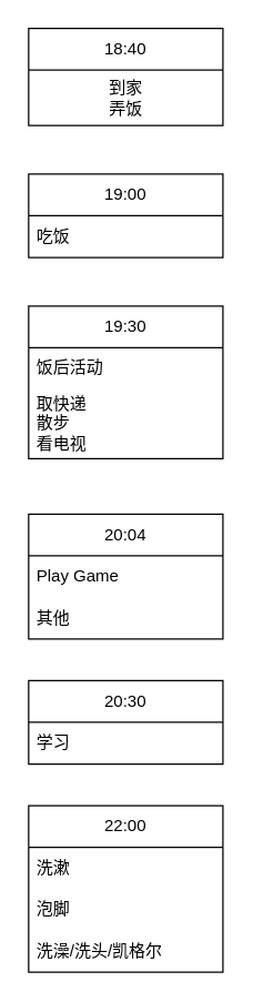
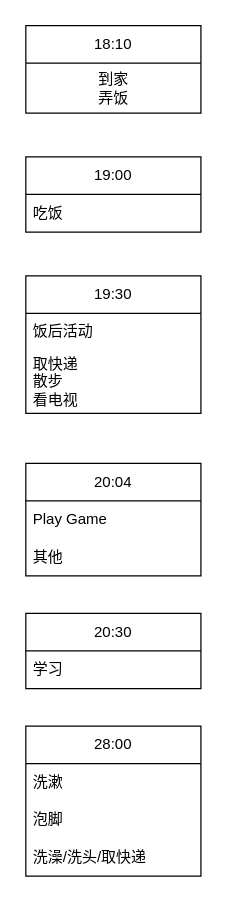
  <mxCell id="0" />
  <mxCell id="1" parent="0" />
- <mxCell id="2" value="18:40" style="swimlane;fontStyle=0;childLayout=stackLayout;horizontal=1;startSize=30;horizontalStack=0;resizeParent=1;resizeParentMax=0;resizeLast=0;collapsible=1;marginBottom=0;whiteSpace=wrap;html=1;" vertex="1" parent="1"><mxGeometry x="20" y="20" width="140" height="70" as="geometry" /></mxCell>
+ <mxCell id="2" value="18:10" style="swimlane;fontStyle=0;childLayout=stackLayout;horizontal=1;startSize=30;horizontalStack=0;resizeParent=1;resizeParentMax=0;resizeLast=0;collapsible=1;marginBottom=0;whiteSpace=wrap;html=1;" vertex="1" parent="1"><mxGeometry x="20" y="20" width="140" height="70" as="geometry" /></mxCell>
  <mxCell id="3" value="到家&lt;br&gt;弄饭" style="text;html=1;align=center;verticalAlign=middle;resizable=0;points=[];autosize=1;strokeColor=none;fillColor=none;" vertex="1" parent="2"><mxGeometry y="30" width="140" height="40" as="geometry" /></mxCell>
  <mxCell id="4" value="19:00" style="swimlane;fontStyle=0;childLayout=stackLayout;horizontal=1;startSize=30;horizontalStack=0;resizeParent=1;resizeParentMax=0;resizeLast=0;collapsible=1;marginBottom=0;whiteSpace=wrap;html=1;" vertex="1" parent="1"><mxGeometry x="20" y="125" width="140" height="60" as="geometry" /></mxCell>
  <mxCell id="5" value="吃饭" style="text;strokeColor=none;fillColor=none;align=left;verticalAlign=middle;spacingLeft=4;spacingRight=4;overflow=hidden;points=[[0,0.5],[1,0.5]];portConstraint=eastwest;rotatable=0;whiteSpace=wrap;html=1;" vertex="1" parent="4"><mxGeometry y="30" width="140" height="30" as="geometry" /></mxCell>
  <mxCell id="6" value="19:30" style="swimlane;fontStyle=0;childLayout=stackLayout;horizontal=1;startSize=30;horizontalStack=0;resizeParent=1;resizeParentMax=0;resizeLast=0;collapsible=1;marginBottom=0;whiteSpace=wrap;html=1;" vertex="1" parent="1"><mxGeometry x="20" y="220" width="140" height="110" as="geometry" /></mxCell>
  <mxCell id="7" value="饭后活动" style="text;strokeColor=none;fillColor=none;align=left;verticalAlign=middle;spacingLeft=4;spacingRight=4;overflow=hidden;points=[[0,0.5],[1,0.5]];portConstraint=eastwest;rotatable=0;whiteSpace=wrap;html=1;" vertex="1" parent="6"><mxGeometry y="30" width="140" height="30" as="geometry" /></mxCell>
  <mxCell id="8" value="取快递&lt;br&gt;散步&lt;br&gt;看电视" style="text;strokeColor=none;fillColor=none;align=left;verticalAlign=middle;spacingLeft=4;spacingRight=4;overflow=hidden;points=[[0,0.5],[1,0.5]];portConstraint=eastwest;rotatable=0;whiteSpace=wrap;html=1;" vertex="1" parent="6"><mxGeometry y="60" width="140" height="50" as="geometry" /></mxCell>
  <mxCell id="9" value="20:04" style="swimlane;fontStyle=0;childLayout=stackLayout;horizontal=1;startSize=30;horizontalStack=0;resizeParent=1;resizeParentMax=0;resizeLast=0;collapsible=1;marginBottom=0;whiteSpace=wrap;html=1;" vertex="1" parent="1"><mxGeometry x="20" y="370" width="140" height="90" as="geometry" /></mxCell>
  <mxCell id="10" value="Play Game" style="text;strokeColor=none;fillColor=none;align=left;verticalAlign=middle;spacingLeft=4;spacingRight=4;overflow=hidden;points=[[0,0.5],[1,0.5]];portConstraint=eastwest;rotatable=0;whiteSpace=wrap;html=1;" vertex="1" parent="9"><mxGeometry y="30" width="140" height="30" as="geometry" /></mxCell>
  <mxCell id="11" value="其他" style="text;strokeColor=none;fillColor=none;align=left;verticalAlign=middle;spacingLeft=4;spacingRight=4;overflow=hidden;points=[[0,0.5],[1,0.5]];portConstraint=eastwest;rotatable=0;whiteSpace=wrap;html=1;" vertex="1" parent="9"><mxGeometry y="60" width="140" height="30" as="geometry" /></mxCell>
  <mxCell id="12" value="20:30" style="swimlane;fontStyle=0;childLayout=stackLayout;horizontal=1;startSize=30;horizontalStack=0;resizeParent=1;resizeParentMax=0;resizeLast=0;collapsible=1;marginBottom=0;whiteSpace=wrap;html=1;" vertex="1" parent="1"><mxGeometry x="20" y="490" width="140" height="60" as="geometry" /></mxCell>
  <mxCell id="13" value="学习" style="text;strokeColor=none;fillColor=none;align=left;verticalAlign=middle;spacingLeft=4;spacingRight=4;overflow=hidden;points=[[0,0.5],[1,0.5]];portConstraint=eastwest;rotatable=0;whiteSpace=wrap;html=1;" vertex="1" parent="12"><mxGeometry y="30" width="140" height="30" as="geometry" /></mxCell>
- <mxCell id="14" value="22:00" style="swimlane;fontStyle=0;childLayout=stackLayout;horizontal=1;startSize=30;horizontalStack=0;resizeParent=1;resizeParentMax=0;resizeLast=0;collapsible=1;marginBottom=0;whiteSpace=wrap;html=1;" vertex="1" parent="1"><mxGeometry x="20" y="580" width="140" height="120" as="geometry" /></mxCell>
+ <mxCell id="14" value="28:00" style="swimlane;fontStyle=0;childLayout=stackLayout;horizontal=1;startSize=30;horizontalStack=0;resizeParent=1;resizeParentMax=0;resizeLast=0;collapsible=1;marginBottom=0;whiteSpace=wrap;html=1;" vertex="1" parent="1"><mxGeometry x="20" y="580" width="140" height="120" as="geometry" /></mxCell>
  <mxCell id="15" value="洗漱" style="text;strokeColor=none;fillColor=none;align=left;verticalAlign=middle;spacingLeft=4;spacingRight=4;overflow=hidden;points=[[0,0.5],[1,0.5]];portConstraint=eastwest;rotatable=0;whiteSpace=wrap;html=1;" vertex="1" parent="14"><mxGeometry y="30" width="140" height="30" as="geometry" /></mxCell>
  <mxCell id="16" value="泡脚" style="text;strokeColor=none;fillColor=none;align=left;verticalAlign=middle;spacingLeft=4;spacingRight=4;overflow=hidden;points=[[0,0.5],[1,0.5]];portConstraint=eastwest;rotatable=0;whiteSpace=wrap;html=1;" vertex="1" parent="14"><mxGeometry y="60" width="140" height="30" as="geometry" /></mxCell>
- <mxCell id="17" value="洗澡/洗头/凯格尔" style="text;strokeColor=none;fillColor=none;align=left;verticalAlign=middle;spacingLeft=4;spacingRight=4;overflow=hidden;points=[[0,0.5],[1,0.5]];portConstraint=eastwest;rotatable=0;whiteSpace=wrap;html=1;" vertex="1" parent="14"><mxGeometry y="90" width="140" height="30" as="geometry" /></mxCell>
+ <mxCell id="17" value="洗澡/洗头/取快递" style="text;strokeColor=none;fillColor=none;align=left;verticalAlign=middle;spacingLeft=4;spacingRight=4;overflow=hidden;points=[[0,0.5],[1,0.5]];portConstraint=eastwest;rotatable=0;whiteSpace=wrap;html=1;" vertex="1" parent="14"><mxGeometry y="90" width="140" height="30" as="geometry" /></mxCell>
